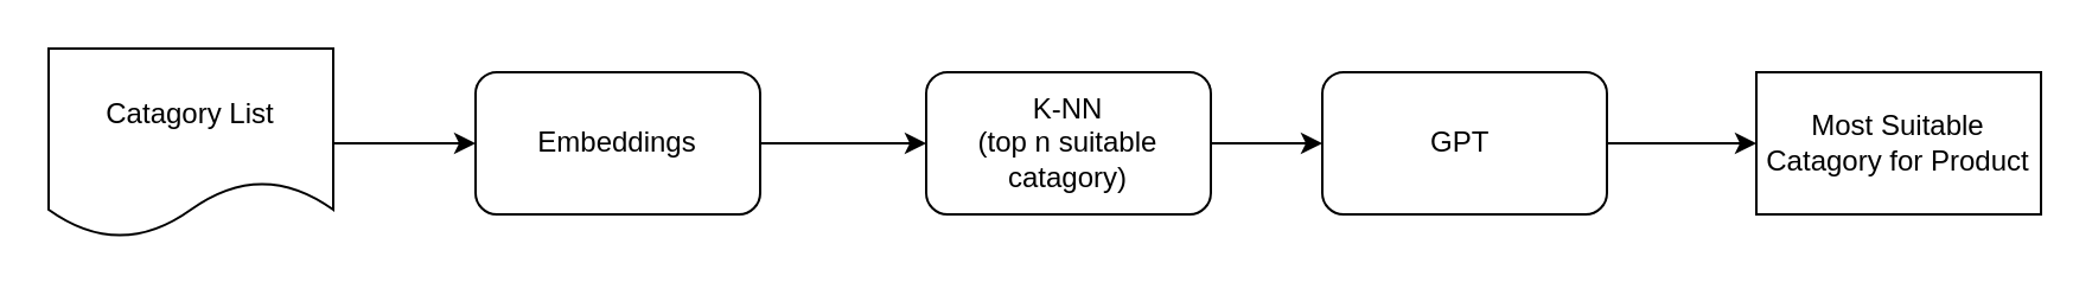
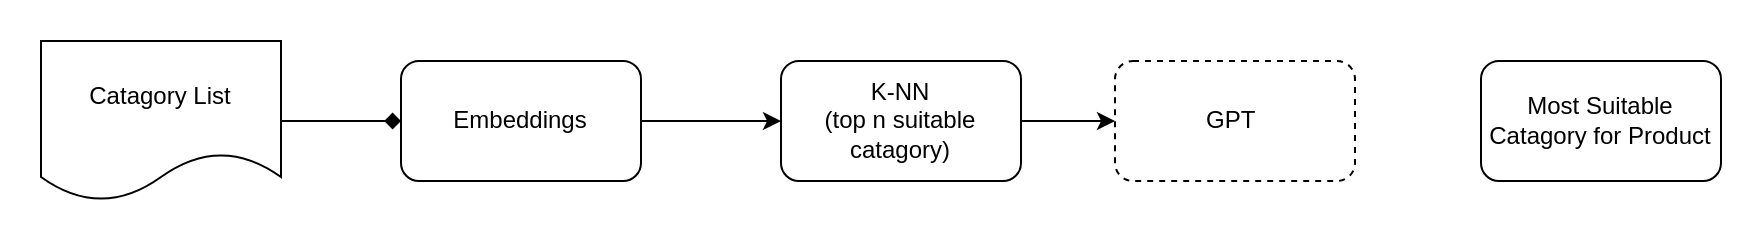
  <mxCell id="0" />
  <mxCell id="1" parent="0" />
  <mxCell id="2" style="edgeStyle=orthogonalEdgeStyle;rounded=0;orthogonalLoop=1;jettySize=auto;html=1;exitX=1;exitY=0.5;exitDx=0;exitDy=0;entryX=0;entryY=0.5;entryDx=0;entryDy=0;" edge="1" parent="1" source="3" target="7"><mxGeometry relative="1" as="geometry" /></mxCell>
  <mxCell id="3" value="Embeddings" style="rounded=1;whiteSpace=wrap;html=1;" vertex="1" parent="1"><mxGeometry x="200" y="30" width="120" height="60" as="geometry" /></mxCell>
- <mxCell id="4" style="edgeStyle=orthogonalEdgeStyle;rounded=0;orthogonalLoop=1;jettySize=auto;html=1;exitX=1;exitY=0.5;exitDx=0;exitDy=0;entryX=0;entryY=0.5;entryDx=0;entryDy=0;" edge="1" parent="1" source="5" target="3"><mxGeometry relative="1" as="geometry" /></mxCell>
+ <mxCell id="4" style="edgeStyle=orthogonalEdgeStyle;rounded=0;orthogonalLoop=1;jettySize=auto;html=1;exitX=1;exitY=0.5;exitDx=0;exitDy=0;entryX=0;entryY=0.5;entryDx=0;entryDy=0;endArrow=diamond;" edge="1" parent="1" source="5" target="3"><mxGeometry relative="1" as="geometry" /></mxCell>
  <mxCell id="5" value="Catagory List" style="shape=document;whiteSpace=wrap;html=1;boundedLbl=1;" vertex="1" parent="1"><mxGeometry x="20" y="20" width="120" height="80" as="geometry" /></mxCell>
  <mxCell id="6" value="" style="edgeStyle=orthogonalEdgeStyle;rounded=0;orthogonalLoop=1;jettySize=auto;html=1;" edge="1" parent="1" source="7" target="9"><mxGeometry relative="1" as="geometry" /></mxCell>
  <mxCell id="7" value="K-NN&lt;br&gt;(top n suitable catagory)" style="rounded=1;whiteSpace=wrap;html=1;" vertex="1" parent="1"><mxGeometry x="390" y="30" width="120" height="60" as="geometry" /></mxCell>
- <mxCell id="8" value="" style="edgeStyle=orthogonalEdgeStyle;rounded=0;orthogonalLoop=1;jettySize=auto;html=1;" edge="1" parent="1" source="9" target="10"><mxGeometry relative="1" as="geometry" /></mxCell>
- <mxCell id="9" value="GPT&amp;nbsp;" style="whiteSpace=wrap;html=1;rounded=1;" vertex="1" parent="1"><mxGeometry x="557" y="30" width="120" height="60" as="geometry" /></mxCell>
- <mxCell id="10" value="Most Suitable Catagory for Product" style="whiteSpace=wrap;html=1;rounded=0;" vertex="1" parent="1"><mxGeometry x="740" y="30" width="120" height="60" as="geometry" /></mxCell>
+ <mxCell id="9" value="GPT&amp;nbsp;" style="whiteSpace=wrap;html=1;rounded=1;dashed=1;" vertex="1" parent="1"><mxGeometry x="557" y="30" width="120" height="60" as="geometry" /></mxCell>
+ <mxCell id="10" value="Most Suitable Catagory for Product" style="whiteSpace=wrap;html=1;rounded=1;" vertex="1" parent="1"><mxGeometry x="740" y="30" width="120" height="60" as="geometry" /></mxCell>
